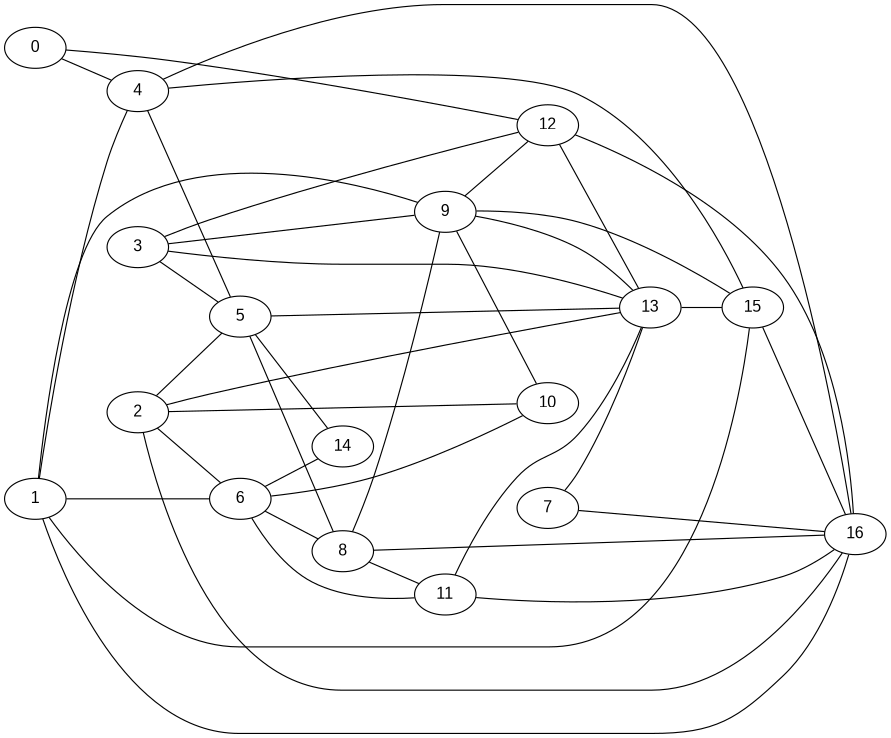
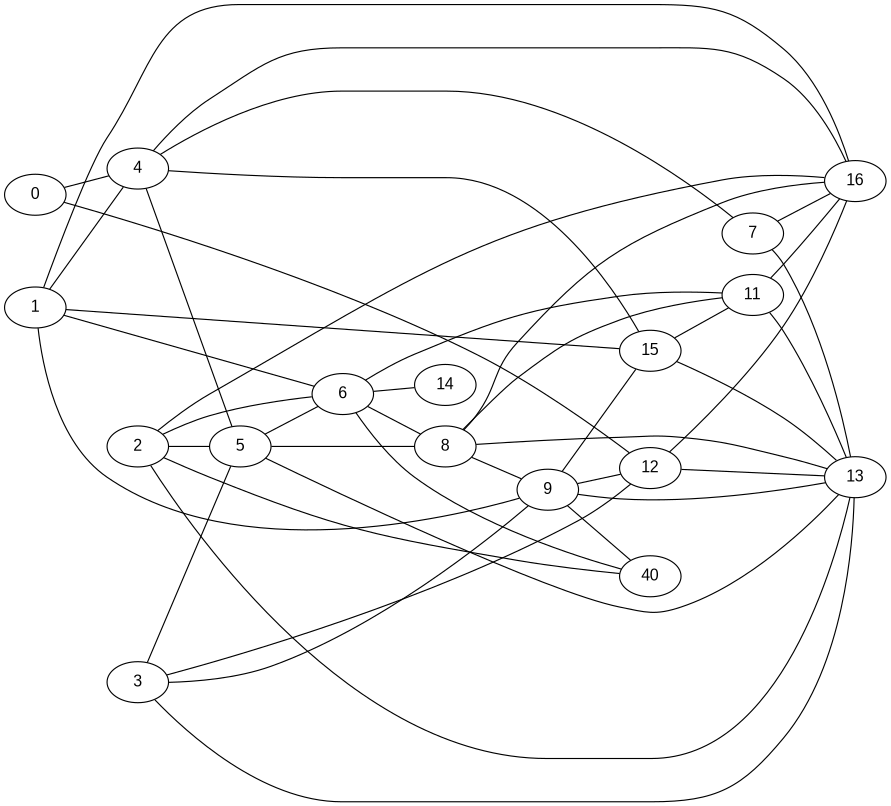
  graph {
    rankdir=LR
    node [fillcolor=white fontname=Arial style=filled]
    0
    4
    12
    15
    16
    5
    7
    13
    1
    6
    9
-   10
+   10 [label=40]
    8
    11
    14
    2
    3
    0 -- 4
    0 -- 12
    4 -- 15
    4 -- 16
    4 -- 5
+   4 -- 7
    12 -- 16
    12 -- 13
-   15 -- 16
+   15 -- 11
    5 -- 13
-   5 -- 14
+   5 -- 6
    5 -- 8
    7 -- 16
    7 -- 13
    13 -- 15
    1 -- 4
    1 -- 15
    1 -- 16
    1 -- 6
    1 -- 9
    6 -- 10
    6 -- 8
    6 -- 11
    6 -- 14
    9 -- 12
    9 -- 15
    9 -- 13
    9 -- 10
    8 -- 16
+   8 -- 13
    8 -- 9
    8 -- 11
    11 -- 16
    11 -- 13
    2 -- 16
    2 -- 5
    2 -- 13
    2 -- 6
    2 -- 10
    3 -- 12
    3 -- 5
    3 -- 13
    3 -- 9
  }
